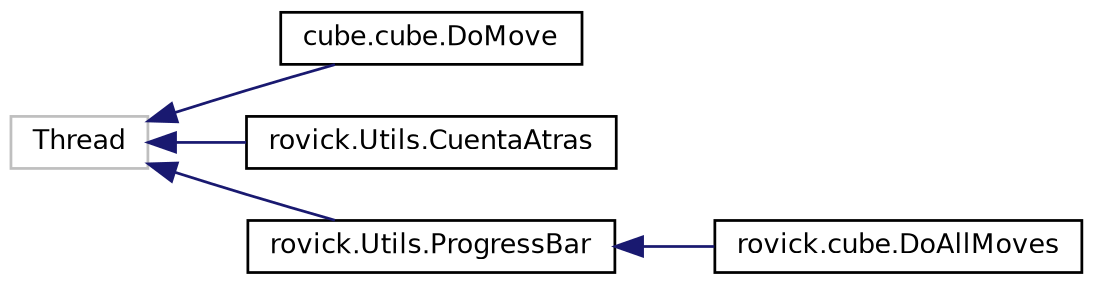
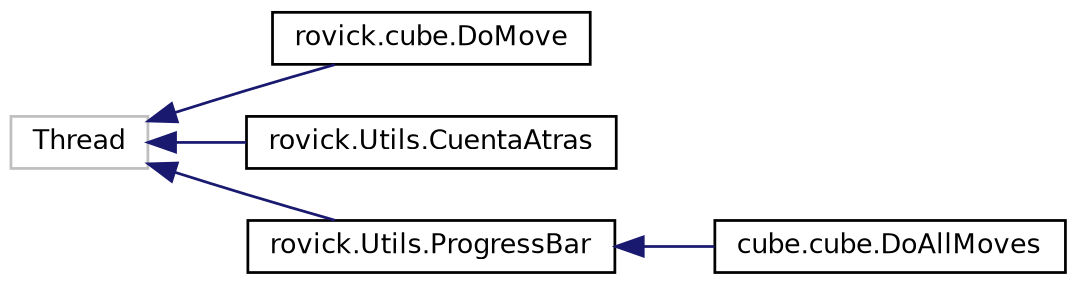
  digraph {
    rankdir=LR
    node [color=black fillcolor=white fontname=Helvetica fontsize=10 shape=record style=filled]
    edge [color=midnightblue dir=back fontname=Helvetica fontsize=10 labelfontname=Helvetica labelfontsize=10 style=solid]
    n1 [color=grey75 height=0.2 label=Thread width=0.4]
-   n2 [height=0.2 label="cube.cube.DoMove" width=0.4]
+   n2 [height=0.2 label="rovick.cube.DoMove" width=0.4]
    n3 [height=0.2 label="rovick.Utils.CuentaAtras" width=0.4]
    n4 [height=0.2 label="rovick.Utils.ProgressBar" width=0.4]
-   n5 [height=0.2 label="rovick.cube.DoAllMoves" width=0.4]
+   n5 [height=0.2 label="cube.cube.DoAllMoves" width=0.4]
    n1 -> n2
    n1 -> n3
    n1 -> n4
    n4 -> n5
  }
